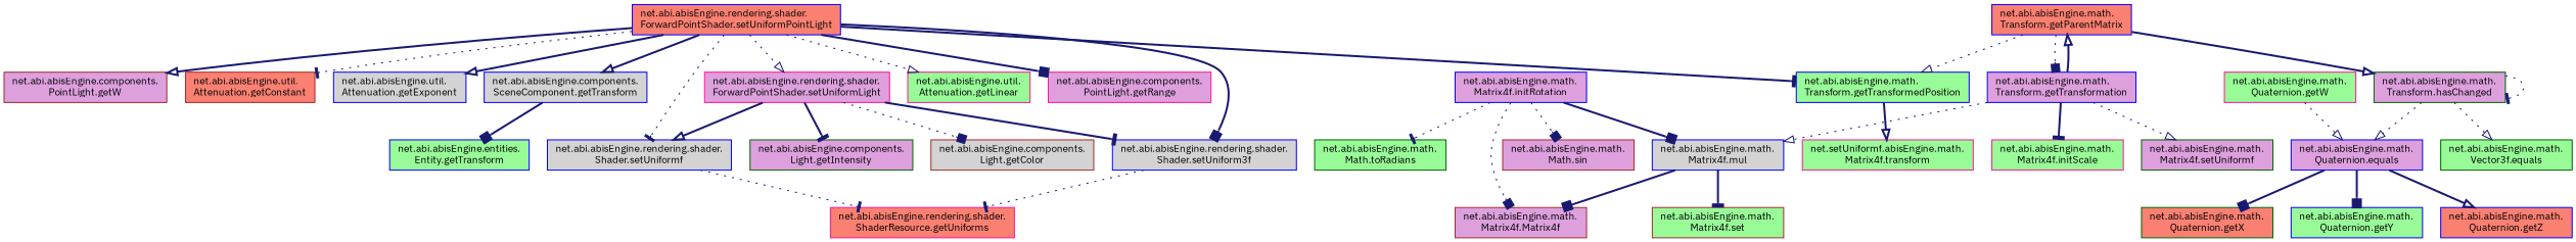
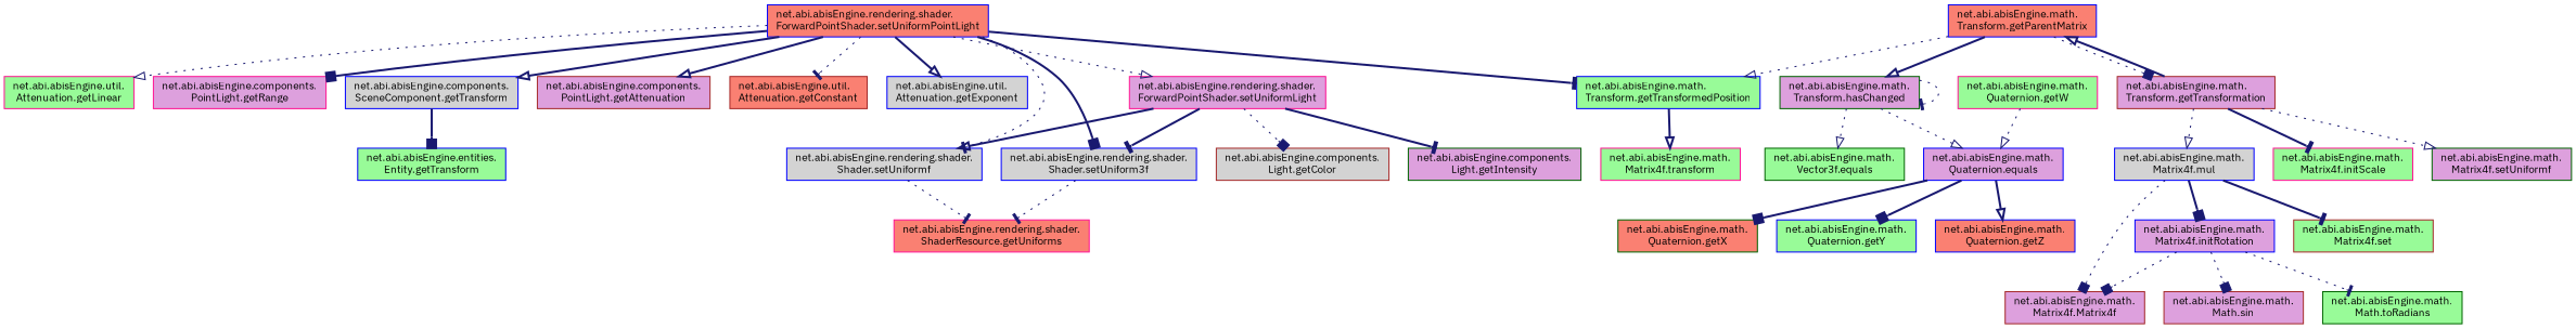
  digraph {
    fontname="IBM Plex Sans"
    rankdir=TB
    node [color=blue fillcolor=plum fontname="IBM Plex Sans" fontsize=10 shape=record style=filled]
    edge [arrowhead=onormal color=midnightblue fontname="IBM Plex Sans" fontsize=10 labelfontname=Helvetica labelfontsize=10 style=bold]
    n1 [fillcolor=salmon fontcolor=black height=0.2 label="net.abi.abisEngine.rendering.shader.\lForwardPointShader.setUniformPointLight" width=0.4]
-   n2 [color=brown height=0.2 label="net.abi.abisEngine.components.\lPointLight.getW" width=0.4]
+   n2 [color=brown height=0.2 label="net.abi.abisEngine.components.\lPointLight.getAttenuation" width=0.4]
    n3 [color=brown fillcolor=salmon height=0.2 label="net.abi.abisEngine.util.\lAttenuation.getConstant" width=0.4]
    n4 [fillcolor=lightgrey height=0.2 label="net.abi.abisEngine.util.\lAttenuation.getExponent" width=0.4]
    n5 [color=deeppink fillcolor=palegreen height=0.2 label="net.abi.abisEngine.util.\lAttenuation.getLinear" width=0.4]
    n6 [color=deeppink height=0.2 label="net.abi.abisEngine.components.\lPointLight.getRange" width=0.4]
    n7 [fillcolor=lightgrey height=0.2 label="net.abi.abisEngine.components.\lSceneComponent.getTransform" width=0.4]
    n8 [fillcolor=palegreen height=0.2 label="net.abi.abisEngine.math.\lTransform.getTransformedPosition" width=0.4]
    n9 [fillcolor=lightgrey height=0.2 label="net.abi.abisEngine.rendering.shader.\lShader.setUniform3f" width=0.4]
    n10 [fillcolor=lightgrey height=0.2 label="net.abi.abisEngine.rendering.shader.\lShader.setUniformf" width=0.4]
    n11 [color=deeppink height=0.2 label="net.abi.abisEngine.rendering.shader.\lForwardPointShader.setUniformLight" width=0.4]
    n12 [fillcolor=palegreen height=0.2 label="net.abi.abisEngine.entities.\lEntity.getTransform" width=0.4]
-   n13 [color=deeppink fillcolor=palegreen height=0.2 label="net.setUniformf.abisEngine.math.\lMatrix4f.transform" width=0.4]
+   n13 [color=deeppink fillcolor=palegreen height=0.2 label="net.abi.abisEngine.math.\lMatrix4f.transform" width=0.4]
    n14 [color=deeppink fillcolor=salmon height=0.2 label="net.abi.abisEngine.rendering.shader.\lShaderResource.getUniforms" width=0.4]
    n15 [color=brown fillcolor=lightgrey height=0.2 label="net.abi.abisEngine.components.\lLight.getColor" width=0.4]
    n16 [color=darkgreen height=0.2 label="net.abi.abisEngine.components.\lLight.getIntensity" width=0.4]
    n17 [fillcolor=salmon height=0.2 label="net.abi.abisEngine.math.\lTransform.getParentMatrix" width=0.4]
-   n18 [height=0.2 label="net.abi.abisEngine.math.\lTransform.getTransformation" width=0.4]
+   n18 [color=brown height=0.2 label="net.abi.abisEngine.math.\lTransform.getTransformation" width=0.4]
    n19 [color=darkgreen height=0.2 label="net.abi.abisEngine.math.\lTransform.hasChanged" width=0.4]
    n20 [color=deeppink fillcolor=palegreen height=0.2 label="net.abi.abisEngine.math.\lMatrix4f.initScale" width=0.4]
    n21 [color=darkgreen height=0.2 label="net.abi.abisEngine.math.\lMatrix4f.setUniformf" width=0.4]
    n22 [fillcolor=lightgrey height=0.2 label="net.abi.abisEngine.math.\lMatrix4f.mul" width=0.4]
    n23 [height=0.2 label="net.abi.abisEngine.math.\lQuaternion.equals" width=0.4]
    n24 [color=darkgreen fillcolor=palegreen height=0.2 label="net.abi.abisEngine.math.\lVector3f.equals" width=0.4]
    n25 [color=brown height=0.2 label="net.abi.abisEngine.math.\lMatrix4f.Matrix4f" width=0.4]
    n26 [color=brown fillcolor=palegreen height=0.2 label="net.abi.abisEngine.math.\lMatrix4f.set" width=0.4]
    n27 [height=0.2 label="net.abi.abisEngine.math.\lMatrix4f.initRotation" width=0.4]
    n28 [color=brown height=0.2 label="net.abi.abisEngine.math.\lMath.sin" width=0.4]
    n29 [color=darkgreen fillcolor=palegreen height=0.2 label="net.abi.abisEngine.math.\lMath.toRadians" width=0.4]
    n30 [color=darkgreen fillcolor=salmon height=0.2 label="net.abi.abisEngine.math.\lQuaternion.getX" width=0.4]
    n31 [fillcolor=palegreen height=0.2 label="net.abi.abisEngine.math.\lQuaternion.getY" width=0.4]
    n32 [fillcolor=salmon height=0.2 label="net.abi.abisEngine.math.\lQuaternion.getZ" width=0.4]
    n33 [color=deeppink fillcolor=palegreen height=0.2 label="net.abi.abisEngine.math.\lQuaternion.getW" width=0.4]
    n1 -> n2
    n1 -> n3 [arrowhead=tee style=dotted]
    n1 -> n4
    n1 -> n5 [style=dotted]
    n1 -> n6 [arrowhead=box]
    n1 -> n7
    n1 -> n8 [arrowhead=tee]
    n1 -> n9 [arrowhead=box]
    n1 -> n10 [arrowhead=tee style=dotted]
    n1 -> n11 [style=dotted]
    n7 -> n12 [arrowhead=box]
    n8 -> n13
    n9 -> n14 [arrowhead=tee style=dotted]
    n10 -> n14 [arrowhead=tee style=dotted]
    n11 -> n9 [arrowhead=tee]
    n11 -> n10
    n11 -> n15 [arrowhead=box style=dotted]
    n11 -> n16 [arrowhead=tee]
    n17 -> n8 [style=dotted]
    n17 -> n18 [arrowhead=box style=dotted]
    n17 -> n19
    n18 -> n17
    n18 -> n20 [arrowhead=tee]
    n18 -> n21 [style=dotted]
    n18 -> n22 [style=dotted]
    n19 -> n19 [arrowhead=tee style=dotted]
    n19 -> n23 [style=dotted]
    n19 -> n24 [style=dotted]
-   n22 -> n25 [arrowhead=box]
+   n22 -> n25 [arrowhead=box style=dotted]
    n22 -> n26 [arrowhead=tee]
    n23 -> n30 [arrowhead=box]
    n23 -> n31 [arrowhead=box]
    n23 -> n32
-   n27 -> n22 [arrowhead=box]
+   n22 -> n27 [arrowhead=box]
    n27 -> n25 [arrowhead=box style=dotted]
    n27 -> n28 [arrowhead=box style=dotted]
    n27 -> n29 [arrowhead=tee style=dotted]
    n33 -> n23 [style=dotted]
  }
